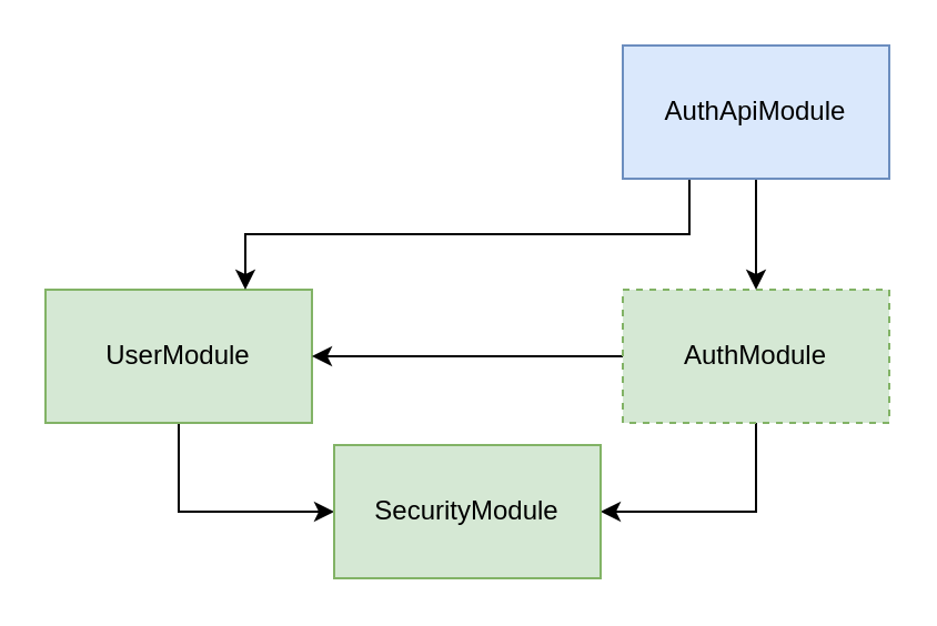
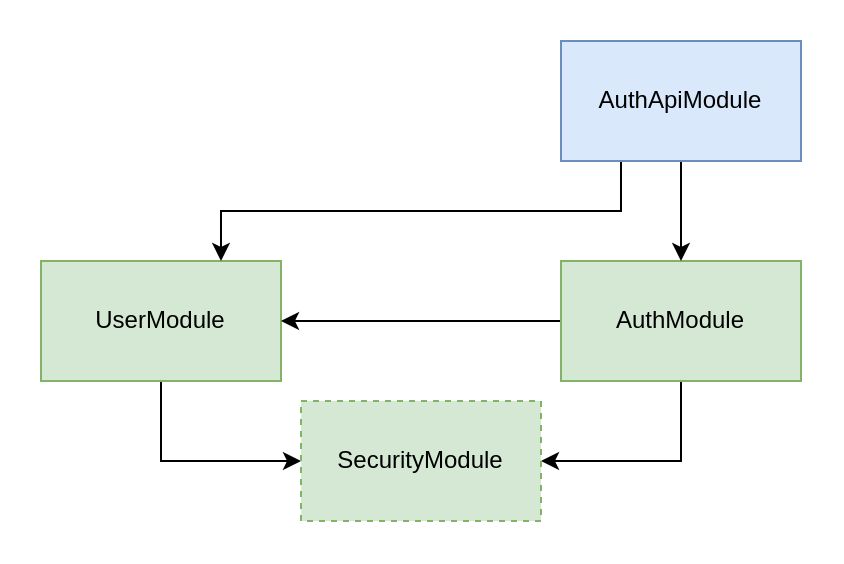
  <mxCell id="0" />
  <mxCell id="1" parent="0" />
  <mxCell id="2" style="edgeStyle=orthogonalEdgeStyle;rounded=0;orthogonalLoop=1;jettySize=auto;html=1;exitX=0.5;exitY=1;exitDx=0;exitDy=0;entryX=0;entryY=0.5;entryDx=0;entryDy=0;" edge="1" parent="1" source="3" target="10"><mxGeometry relative="1" as="geometry" /></mxCell>
  <mxCell id="3" value="UserModule" style="rounded=0;whiteSpace=wrap;html=1;fillColor=#d5e8d4;strokeColor=#82b366;" vertex="1" parent="1"><mxGeometry x="20" y="130" width="120" height="60" as="geometry" /></mxCell>
  <mxCell id="4" style="edgeStyle=orthogonalEdgeStyle;rounded=0;orthogonalLoop=1;jettySize=auto;html=1;exitX=0;exitY=0.5;exitDx=0;exitDy=0;" edge="1" parent="1" source="6" target="3"><mxGeometry relative="1" as="geometry" /></mxCell>
  <mxCell id="5" style="edgeStyle=orthogonalEdgeStyle;rounded=0;orthogonalLoop=1;jettySize=auto;html=1;exitX=0.5;exitY=1;exitDx=0;exitDy=0;entryX=1;entryY=0.5;entryDx=0;entryDy=0;" edge="1" parent="1" source="6" target="10"><mxGeometry relative="1" as="geometry" /></mxCell>
- <mxCell id="6" value="AuthModule" style="rounded=0;whiteSpace=wrap;html=1;fillColor=#d5e8d4;strokeColor=#82b366;dashed=1;" vertex="1" parent="1"><mxGeometry x="280" y="130" width="120" height="60" as="geometry" /></mxCell>
+ <mxCell id="6" value="AuthModule" style="rounded=0;whiteSpace=wrap;html=1;fillColor=#d5e8d4;strokeColor=#82b366;" vertex="1" parent="1"><mxGeometry x="280" y="130" width="120" height="60" as="geometry" /></mxCell>
  <mxCell id="7" style="edgeStyle=orthogonalEdgeStyle;rounded=0;orthogonalLoop=1;jettySize=auto;html=1;exitX=0.5;exitY=1;exitDx=0;exitDy=0;entryX=0.5;entryY=0;entryDx=0;entryDy=0;" edge="1" parent="1" source="9" target="6"><mxGeometry relative="1" as="geometry" /></mxCell>
  <mxCell id="8" style="edgeStyle=orthogonalEdgeStyle;rounded=0;orthogonalLoop=1;jettySize=auto;html=1;exitX=0.25;exitY=1;exitDx=0;exitDy=0;entryX=0.75;entryY=0;entryDx=0;entryDy=0;" edge="1" parent="1" source="9" target="3"><mxGeometry relative="1" as="geometry" /></mxCell>
  <mxCell id="9" value="AuthApiModule" style="rounded=0;whiteSpace=wrap;html=1;fillColor=#dae8fc;strokeColor=#6c8ebf;" vertex="1" parent="1"><mxGeometry x="280" y="20" width="120" height="60" as="geometry" /></mxCell>
- <mxCell id="10" value="SecurityModule" style="rounded=0;whiteSpace=wrap;html=1;fillColor=#d5e8d4;strokeColor=#82b366;" vertex="1" parent="1"><mxGeometry x="150" y="200" width="120" height="60" as="geometry" /></mxCell>
+ <mxCell id="10" value="SecurityModule" style="rounded=0;whiteSpace=wrap;html=1;fillColor=#d5e8d4;strokeColor=#82b366;dashed=1;" vertex="1" parent="1"><mxGeometry x="150" y="200" width="120" height="60" as="geometry" /></mxCell>
